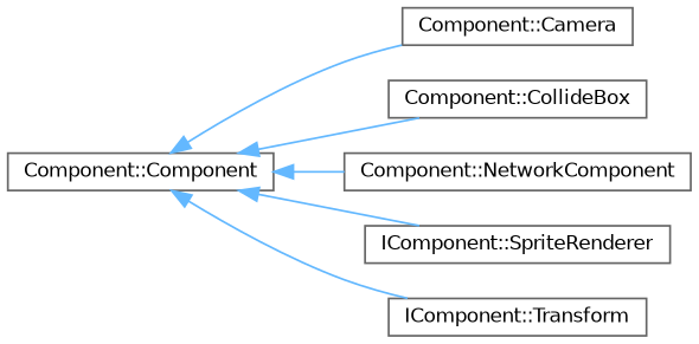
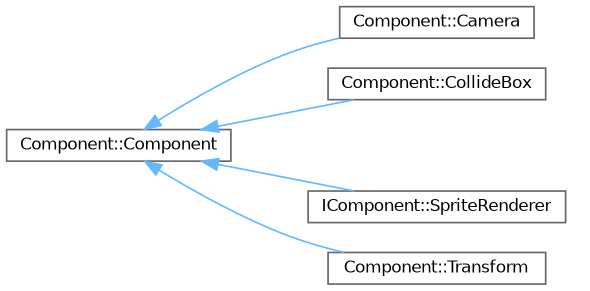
  digraph {
    rankdir=LR
    node [color=grey40 fillcolor=white fontname=Helvetica fontsize=10 shape=box style=filled]
    edge [color=steelblue1 dir=back fontname=Helvetica fontsize=10 labelfontname=Helvetica labelfontsize=10 style=solid]
    n1 [height=0.2 label="Component::Component" width=0.4]
    n2 [height=0.2 label="Component::Camera" width=0.4]
    n3 [height=0.2 label="Component::CollideBox" width=0.4]
-   n4 [height=0.2 label="Component::NetworkComponent" width=0.4]
    n5 [height=0.2 label="IComponent::SpriteRenderer" width=0.4]
-   n6 [height=0.2 label="IComponent::Transform" width=0.4]
+   n6 [height=0.2 label="Component::Transform" width=0.4]
    n1 -> n2
    n1 -> n3
-   n1 -> n4
    n1 -> n5
    n1 -> n6
  }
